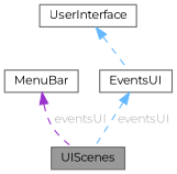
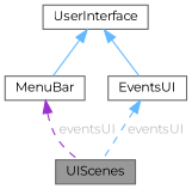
  digraph {
    fontname=Montserrat
    node [color=gray40 fillcolor=white fontname=Montserrat fontsize=10 shape=box style=filled]
    edge [color=steelblue1 dir=back fontname=Montserrat fontsize=10 labelfontname=Helvetica labelfontsize=10 style=dashed]
    n1 [fillcolor=grey60 fontcolor=black height=0.2 label=UIScenes width=0.4]
    n2 [height=0.2 label=MenuBar width=0.4]
    n3 [height=0.2 label=UserInterface width=0.4]
    n4 [height=0.2 label=EventsUI width=0.4]
    n2 -> n1 [color=darkorchid3 fontcolor=grey label=" eventsUI"]
-   n3 -> n4
+   n3 -> n2 [style=solid]
+   n3 -> n4 [style=solid]
    n4 -> n1 [fontcolor=grey label=" eventsUI"]
  }
